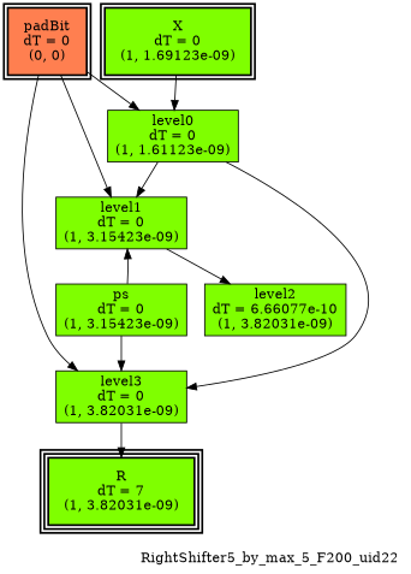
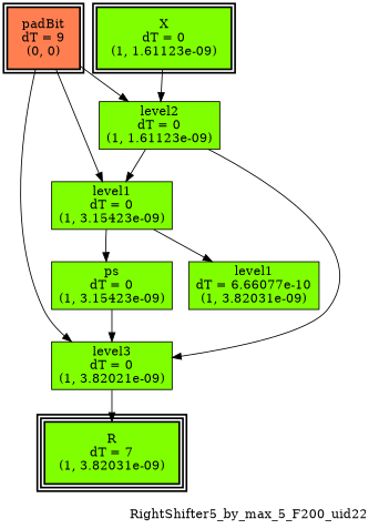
  digraph {
    label=RightShifter5_by_max_5_F200_uid22
    labeljust=right
    labelloc=bottom
    nodesep=0.25
    ranksep=0.5
    node [color=black fillcolor=chartreuse peripheries=1 shape=box style=filled]
    edge [arrowhead=normal arrowsize=1.0 arrowtail=normal color=black dir=forward]
-   n1 [label="X\ndT = 0\n(1, 1.69123e-09)" peripheries=2 style="bold, filled"]
-   n2 [fillcolor=coral label="padBit\ndT = 0\n(0, 0)" peripheries=2 style="bold, filled"]
+   n1 [label="X\ndT = 0\n(1, 1.61123e-09)" peripheries=2 style="bold, filled"]
+   n2 [fillcolor=coral label="padBit\ndT = 9\n(0, 0)" peripheries=2 style="bold, filled"]
    n3 [label="R\ndT = 7\n(1, 3.82031e-09)" peripheries=3 style="bold, filled"]
-   n4 [label="level0\ndT = 0\n(1, 1.61123e-09)"]
+   n4 [label="level2\ndT = 0\n(1, 1.61123e-09)"]
    n5 [label="level1\ndT = 0\n(1, 3.15423e-09)"]
-   n6 [label="level3\ndT = 0\n(1, 3.82031e-09)"]
+   n6 [label="level3\ndT = 0\n(1, 3.82021e-09)"]
    n7 [label="ps\ndT = 0\n(1, 3.15423e-09)"]
-   n8 [label="level2\ndT = 6.66077e-10\n(1, 3.82031e-09)"]
+   n8 [label="level1\ndT = 6.66077e-10\n(1, 3.82031e-09)"]
    subgraph sub_1 {
      rank=same
      n1
      n2
    }
    subgraph sub_2 {
      rank=same
      n3
    }
    n1 -> n4
    n2 -> n4
    n2 -> n5
    n2 -> n6
    n4 -> n5
    n4 -> n6
    n5 -> n8
    n6 -> n3
-   n7 -> n5
+   n5 -> n7
    n7 -> n6
  }
